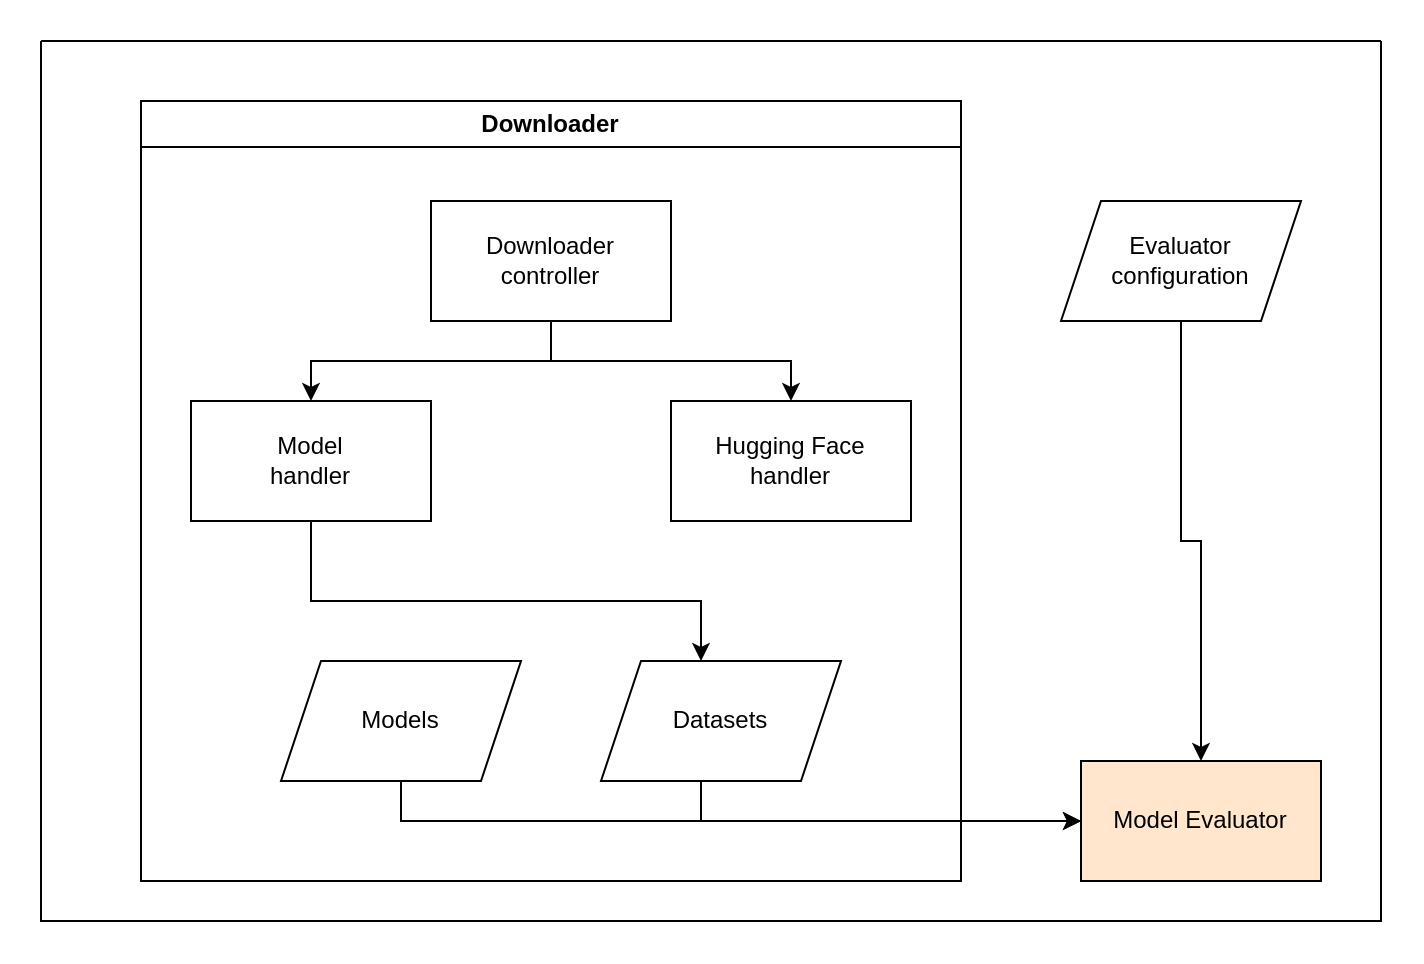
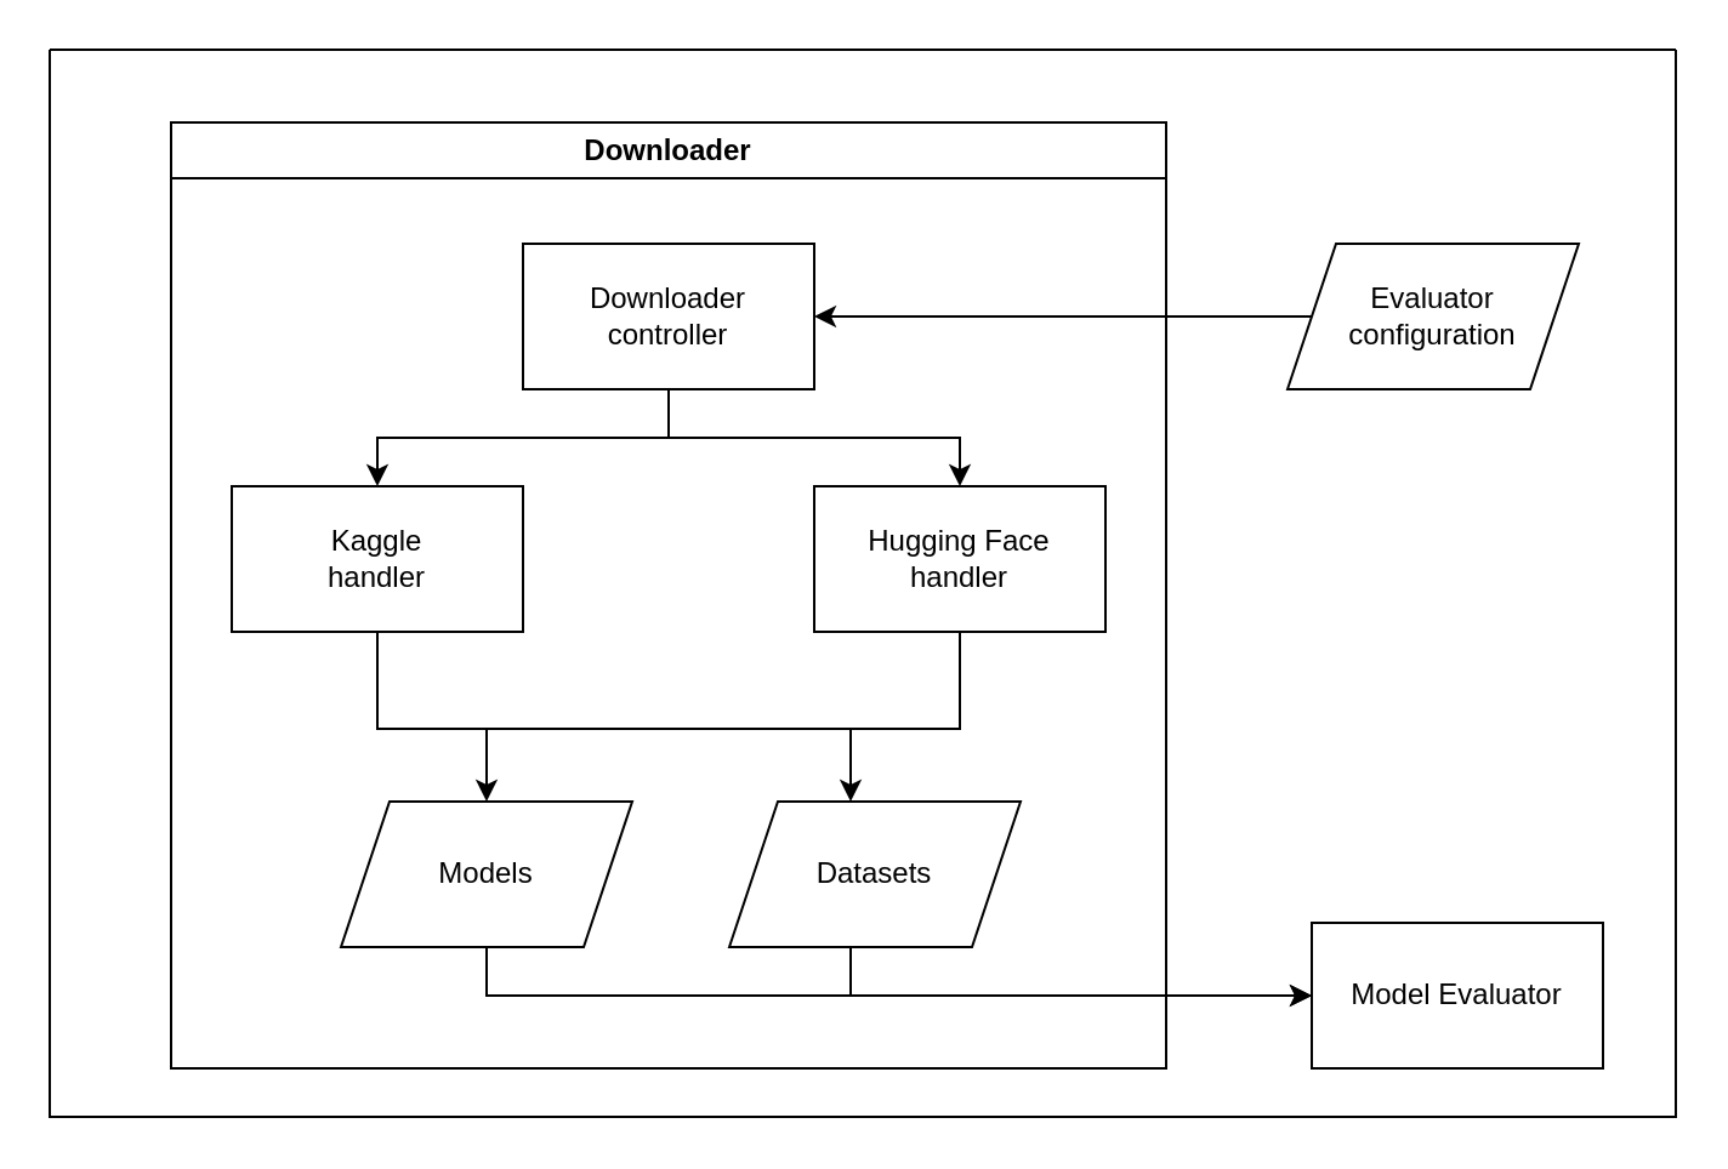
  <mxCell id="0" />
  <mxCell id="1" parent="0" />
  <mxCell id="2" value="Downloader" style="swimlane;whiteSpace=wrap;html=1;" parent="1" vertex="1"><mxGeometry x="70" y="50" width="410" height="390" as="geometry" /></mxCell>
  <mxCell id="3" style="edgeStyle=orthogonalEdgeStyle;rounded=0;orthogonalLoop=1;jettySize=auto;html=1;exitX=0.5;exitY=1;exitDx=0;exitDy=0;" parent="2" source="5" target="6" edge="1"><mxGeometry relative="1" as="geometry" /></mxCell>
  <mxCell id="4" style="edgeStyle=orthogonalEdgeStyle;rounded=0;orthogonalLoop=1;jettySize=auto;html=1;" parent="2" source="5" target="7" edge="1"><mxGeometry relative="1" as="geometry" /></mxCell>
  <mxCell id="5" value="Downloader&lt;div&gt;controller&lt;/div&gt;" style="rounded=0;whiteSpace=wrap;html=1;" parent="2" vertex="1"><mxGeometry x="145" y="50" width="120" height="60" as="geometry" /></mxCell>
- <mxCell id="6" value="Model&lt;div&gt;handler&lt;/div&gt;" style="rounded=0;whiteSpace=wrap;html=1;" parent="2" vertex="1"><mxGeometry x="25" y="150" width="120" height="60" as="geometry" /></mxCell>
+ <mxCell id="6" value="Kaggle&lt;div&gt;handler&lt;/div&gt;" style="rounded=0;whiteSpace=wrap;html=1;" parent="2" vertex="1"><mxGeometry x="25" y="150" width="120" height="60" as="geometry" /></mxCell>
  <mxCell id="7" value="Hugging Face&lt;div&gt;handler&lt;/div&gt;" style="rounded=0;whiteSpace=wrap;html=1;" parent="2" vertex="1"><mxGeometry x="265" y="150" width="120" height="60" as="geometry" /></mxCell>
  <mxCell id="8" value="" style="swimlane;startSize=0;" parent="1" vertex="1"><mxGeometry x="20" y="20" width="670" height="440" as="geometry" /></mxCell>
  <mxCell id="9" value="Evaluator&lt;div&gt;configuration&lt;/div&gt;" style="shape=parallelogram;perimeter=parallelogramPerimeter;whiteSpace=wrap;html=1;fixedSize=1;" vertex="1" parent="8"><mxGeometry x="510" y="80" width="120" height="60" as="geometry" /></mxCell>
  <mxCell id="10" style="edgeStyle=orthogonalEdgeStyle;rounded=0;orthogonalLoop=1;jettySize=auto;html=1;entryX=0;entryY=0.5;entryDx=0;entryDy=0;" edge="1" parent="8" source="11" target="14"><mxGeometry relative="1" as="geometry"><Array as="points"><mxPoint x="180" y="390" /></Array></mxGeometry></mxCell>
  <mxCell id="11" value="Models" style="shape=parallelogram;perimeter=parallelogramPerimeter;whiteSpace=wrap;html=1;fixedSize=1;" vertex="1" parent="8"><mxGeometry x="120" y="310" width="120" height="60" as="geometry" /></mxCell>
  <mxCell id="12" style="edgeStyle=orthogonalEdgeStyle;rounded=0;orthogonalLoop=1;jettySize=auto;html=1;entryX=0;entryY=0.5;entryDx=0;entryDy=0;" edge="1" parent="8" source="13" target="14"><mxGeometry relative="1" as="geometry"><Array as="points"><mxPoint x="330" y="390" /></Array></mxGeometry></mxCell>
  <mxCell id="13" value="Datasets" style="shape=parallelogram;perimeter=parallelogramPerimeter;whiteSpace=wrap;html=1;fixedSize=1;" vertex="1" parent="8"><mxGeometry x="280" y="310" width="120" height="60" as="geometry" /></mxCell>
- <mxCell id="14" value="Model Evaluator" style="rounded=0;whiteSpace=wrap;html=1;fillColor=#ffe6cc;" parent="8" vertex="1"><mxGeometry x="520" y="360" width="120" height="60" as="geometry" /></mxCell>
- <mxCell id="15" style="edgeStyle=orthogonalEdgeStyle;rounded=0;orthogonalLoop=1;jettySize=auto;html=1;" edge="1" parent="1" source="9" target="14"><mxGeometry relative="1" as="geometry" /></mxCell>
+ <mxCell id="14" value="Model Evaluator" style="rounded=0;whiteSpace=wrap;html=1;" parent="8" vertex="1"><mxGeometry x="520" y="360" width="120" height="60" as="geometry" /></mxCell>
+ <mxCell id="15" style="edgeStyle=orthogonalEdgeStyle;rounded=0;orthogonalLoop=1;jettySize=auto;html=1;" edge="1" parent="1" source="9" target="5"><mxGeometry relative="1" as="geometry" /></mxCell>
+ <mxCell id="16" style="edgeStyle=orthogonalEdgeStyle;rounded=0;orthogonalLoop=1;jettySize=auto;html=1;entryX=0.5;entryY=0;entryDx=0;entryDy=0;" edge="1" parent="1" source="7" target="11"><mxGeometry relative="1" as="geometry"><Array as="points"><mxPoint x="395" y="300" /><mxPoint x="200" y="300" /></Array></mxGeometry></mxCell>
  <mxCell id="17" style="edgeStyle=orthogonalEdgeStyle;rounded=0;orthogonalLoop=1;jettySize=auto;html=1;" edge="1" parent="1" source="6" target="13"><mxGeometry relative="1" as="geometry"><Array as="points"><mxPoint x="155" y="300" /><mxPoint x="350" y="300" /></Array></mxGeometry></mxCell>
